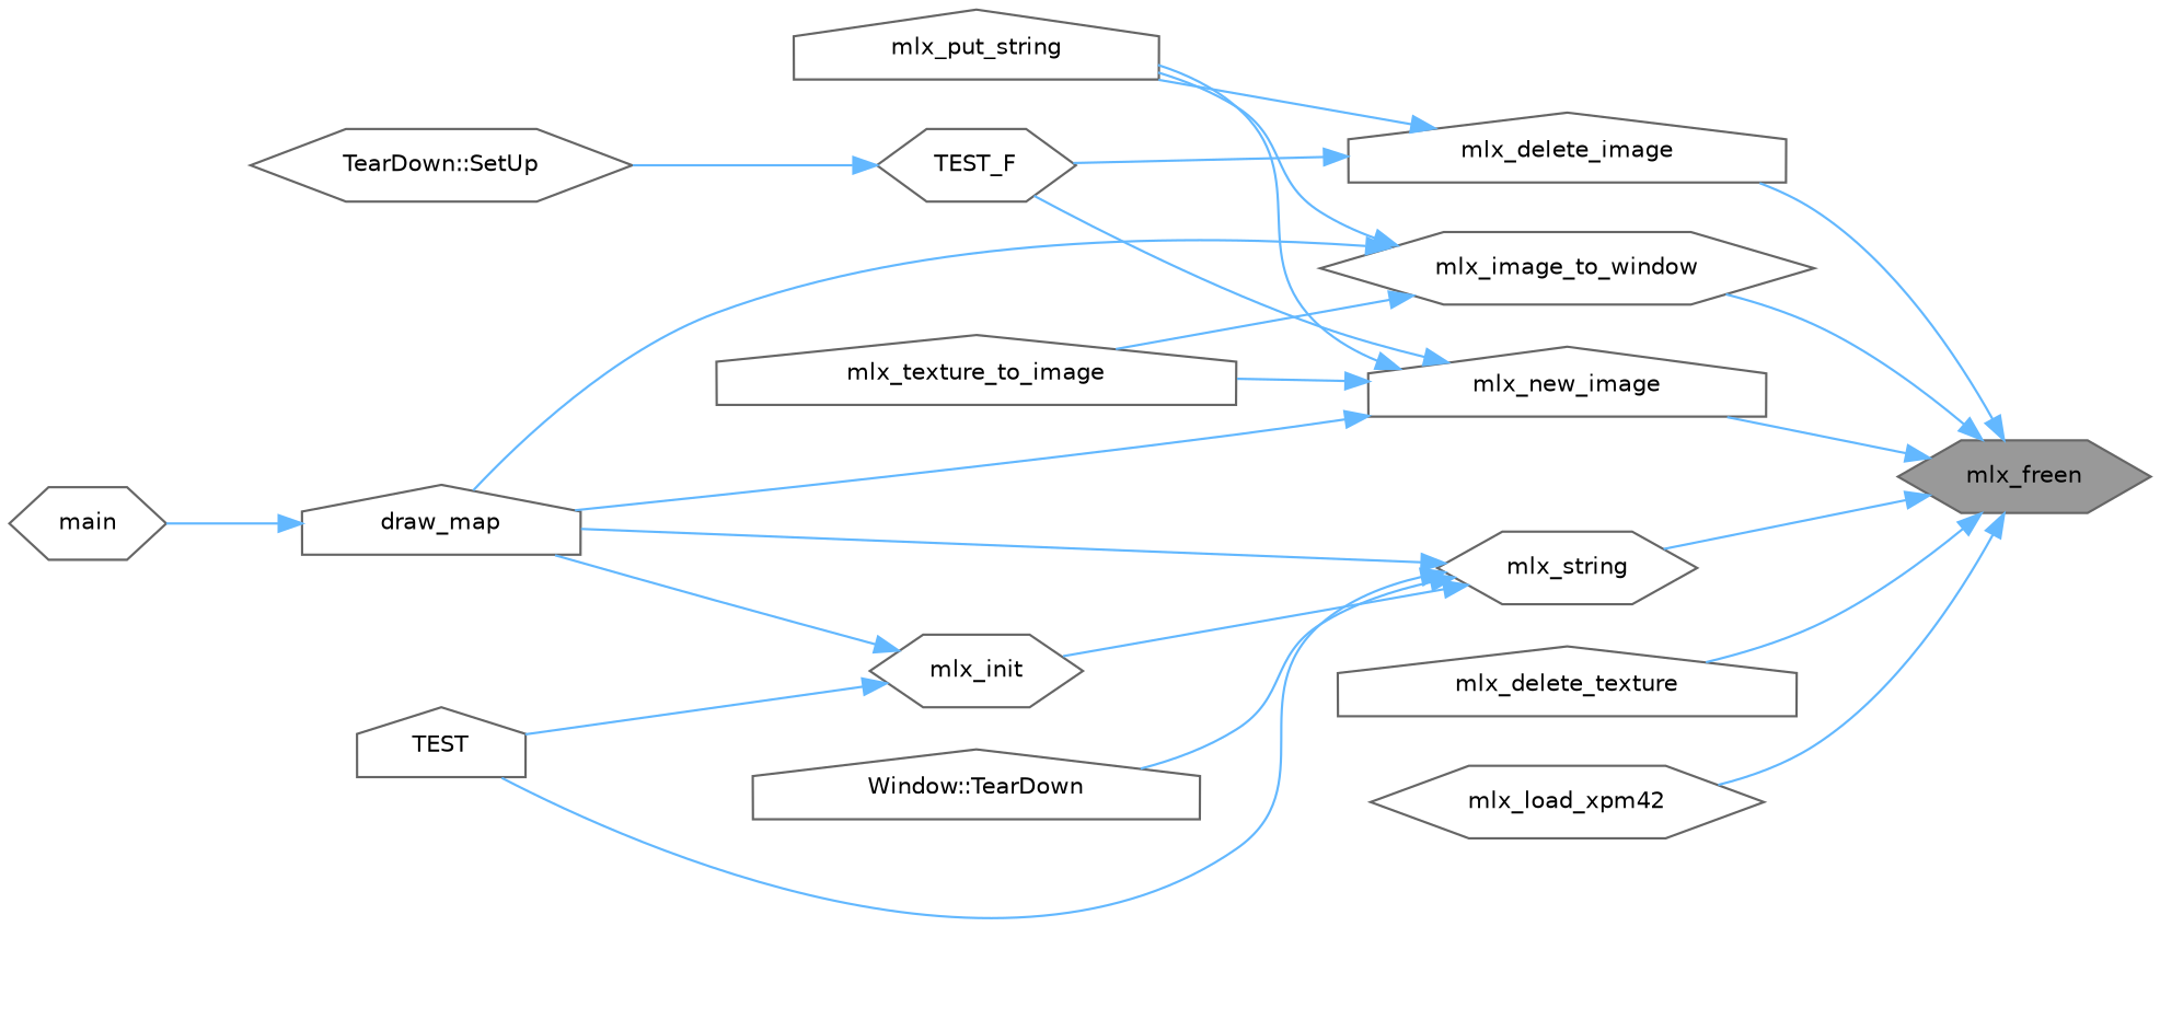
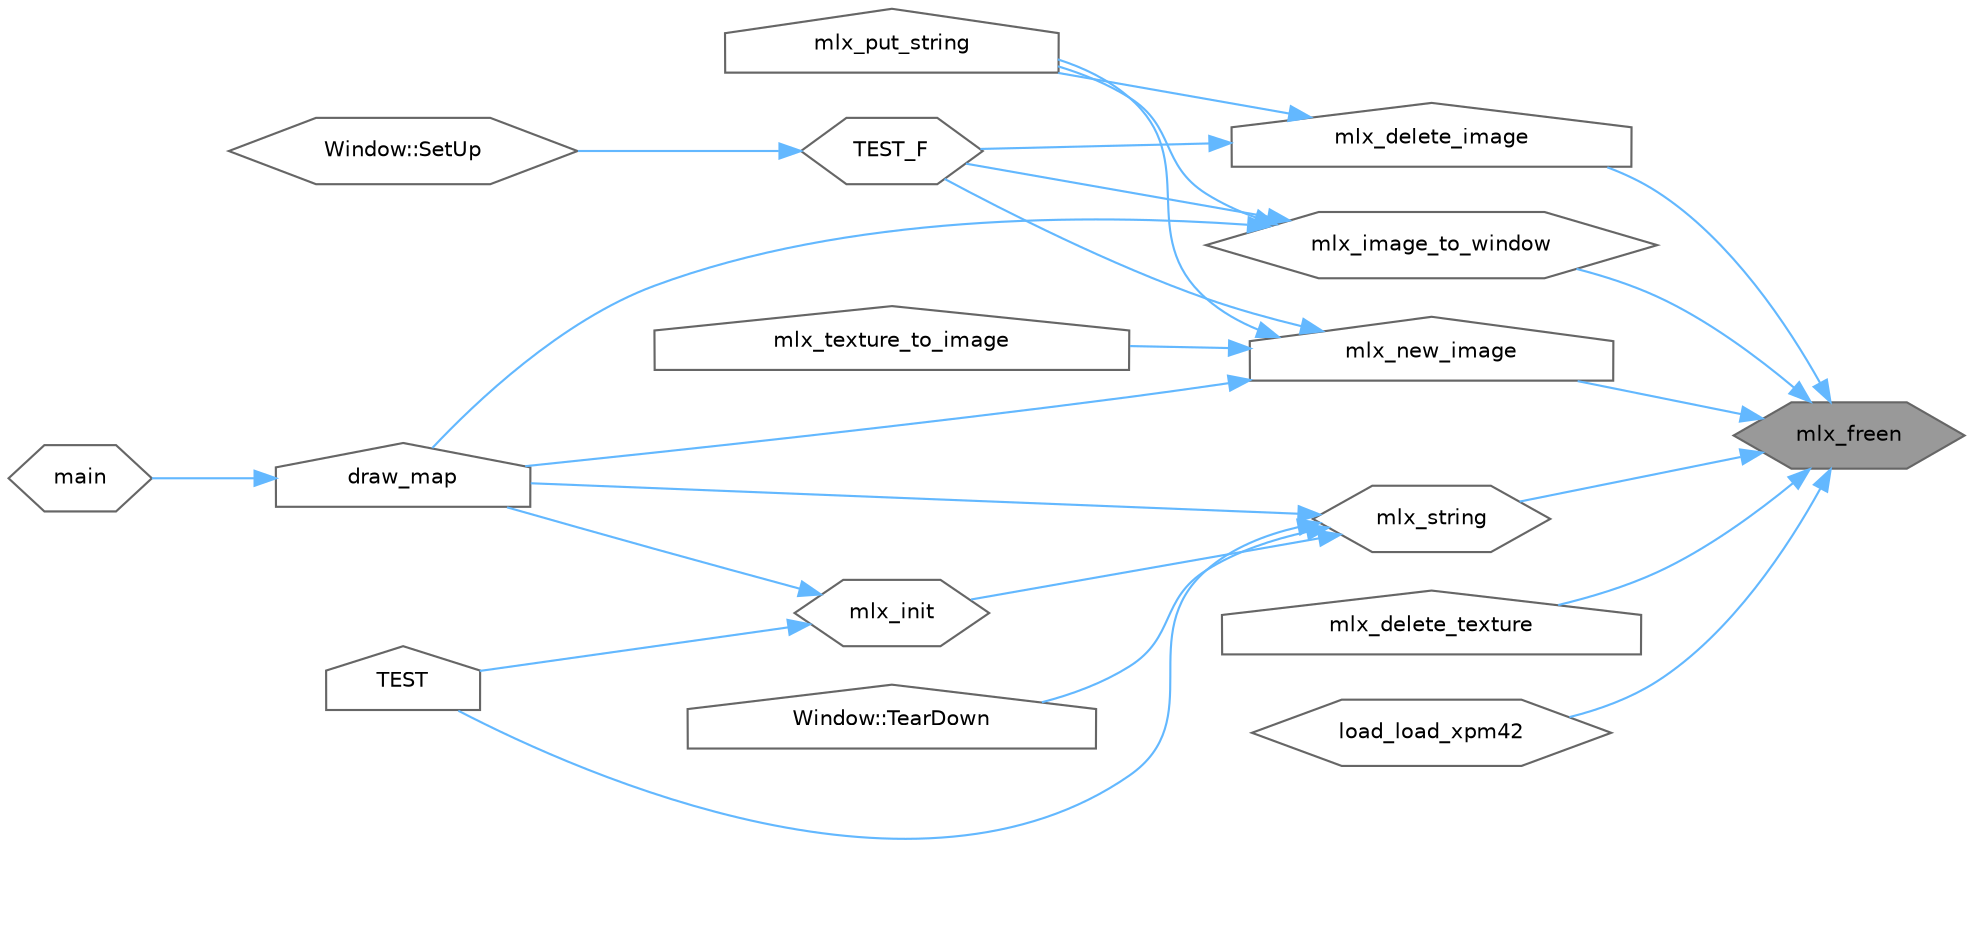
  digraph {
    rankdir=RL
    node [color=grey40 fillcolor=white fontname=Helvetica fontsize=10 shape=hexagon style=filled]
    edge [color=steelblue1 dir=back fontname=Helvetica fontsize=10 labelfontname=Helvetica labelfontsize=10 style=solid]
    n1 [color=gray40 fillcolor=grey60 fontcolor=black height=0.2 label=mlx_freen width=0.4]
    n2 [height=0.2 label=mlx_delete_image shape=house width=0.4]
    n3 [height=0.2 label=mlx_delete_texture shape=house width=0.4]
    n4 [height=0.2 label=mlx_image_to_window width=0.4]
-   n5 [height=0.2 label=mlx_load_xpm42 width=0.4]
+   n5 [height=0.2 label=load_load_xpm42 width=0.4]
    n6 [height=0.2 label=mlx_new_image shape=house width=0.4]
    n7 [height=0.2 label=mlx_string width=0.4]
    n8 [height=0.2 label=mlx_put_string shape=house width=0.4]
    n9 [height=0.2 label=TEST_F width=0.4]
    n10 [height=0.2 label=draw_map shape=house width=0.4]
    n11 [height=0.2 label=mlx_texture_to_image shape=house width=0.4]
    n12 [height=0.2 label=mlx_init width=0.4]
    n13 [height=0.2 label=TEST shape=house width=0.4]
    n14 [height=0.2 label="Window::TearDown" shape=house width=0.4]
-   n15 [height=0.2 label="TearDown::SetUp" width=0.4]
+   n15 [height=0.2 label="Window::SetUp" width=0.4]
    n16 [height=0.2 label=main width=0.4]
    n1 -> n2
    n1 -> n3
    n1 -> n4
    n1 -> n5
    n1 -> n6
    n1 -> n7
    n2 -> n8
    n2 -> n9
    n4 -> n8
-   n4 -> n11
+   n4 -> n9
    n4 -> n10
    n6 -> n8
    n6 -> n9
    n6 -> n10
    n6 -> n11
    n7 -> n10
    n7 -> n12
    n7 -> n13
    n7 -> n14
    n9 -> n15
    n10 -> n16
    n12 -> n10
    n12 -> n13
  }
